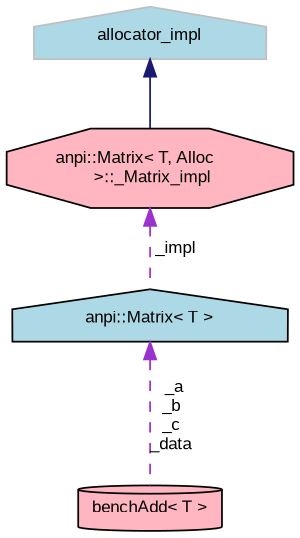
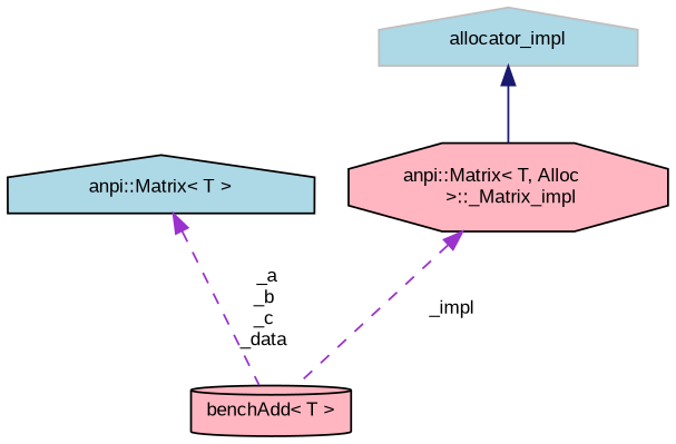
  digraph {
    fontname="Liberation Sans"
    node [color=black fillcolor=lightpink fontname="Liberation Sans" fontsize=10 shape=house style=filled]
    edge [color=darkorchid3 dir=back fontname="Liberation Sans" fontsize=10 labelfontname=Helvetica labelfontsize=10 style=dashed]
    n1 [fontcolor=black height=0.2 label="benchAdd\< T \>" shape=cylinder width=0.4]
    n2 [fillcolor=lightblue height=0.2 label="anpi::Matrix\< T \>" width=0.4]
    n3 [height=0.2 label="anpi::Matrix\< T, Alloc\l \>::_Matrix_impl" shape=octagon width=0.4]
    n4 [color=grey75 fillcolor=lightblue height=0.2 label=allocator_impl width=0.4]
    n2 -> n1 [label=" _a\n_b\n_c\n_data"]
-   n3 -> n2 [label=" _impl"]
+   n3 -> n1 [label=" _impl"]
    n4 -> n3 [color=midnightblue style=solid]
  }
